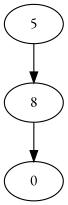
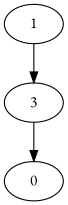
  digraph {
    fontname="EB Garamond"
    node [fontname="EB Garamond"]
    edge [fontname="EB Garamond"]
    n1 [label=0]
-   n2 [label=5]
-   n3 [label=8]
+   n2 [label=1]
+   n3 [label=3]
    n2 -> n3
    n3 -> n1
  }
